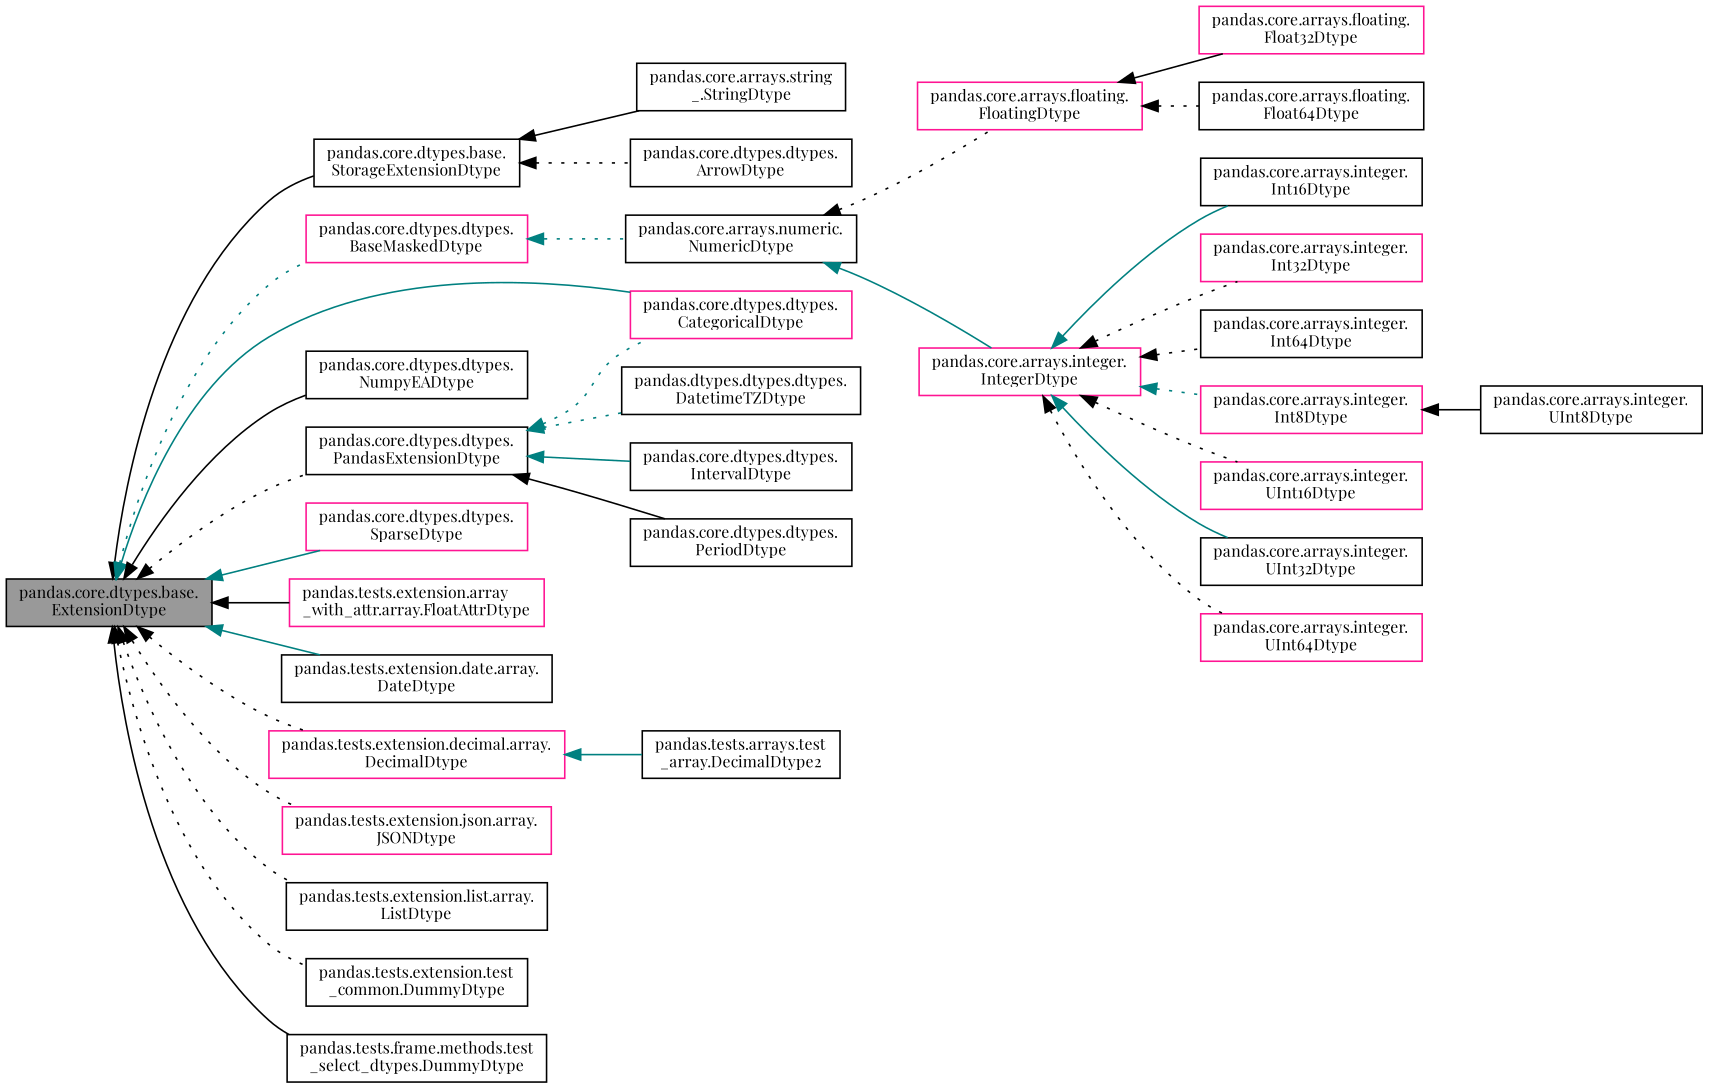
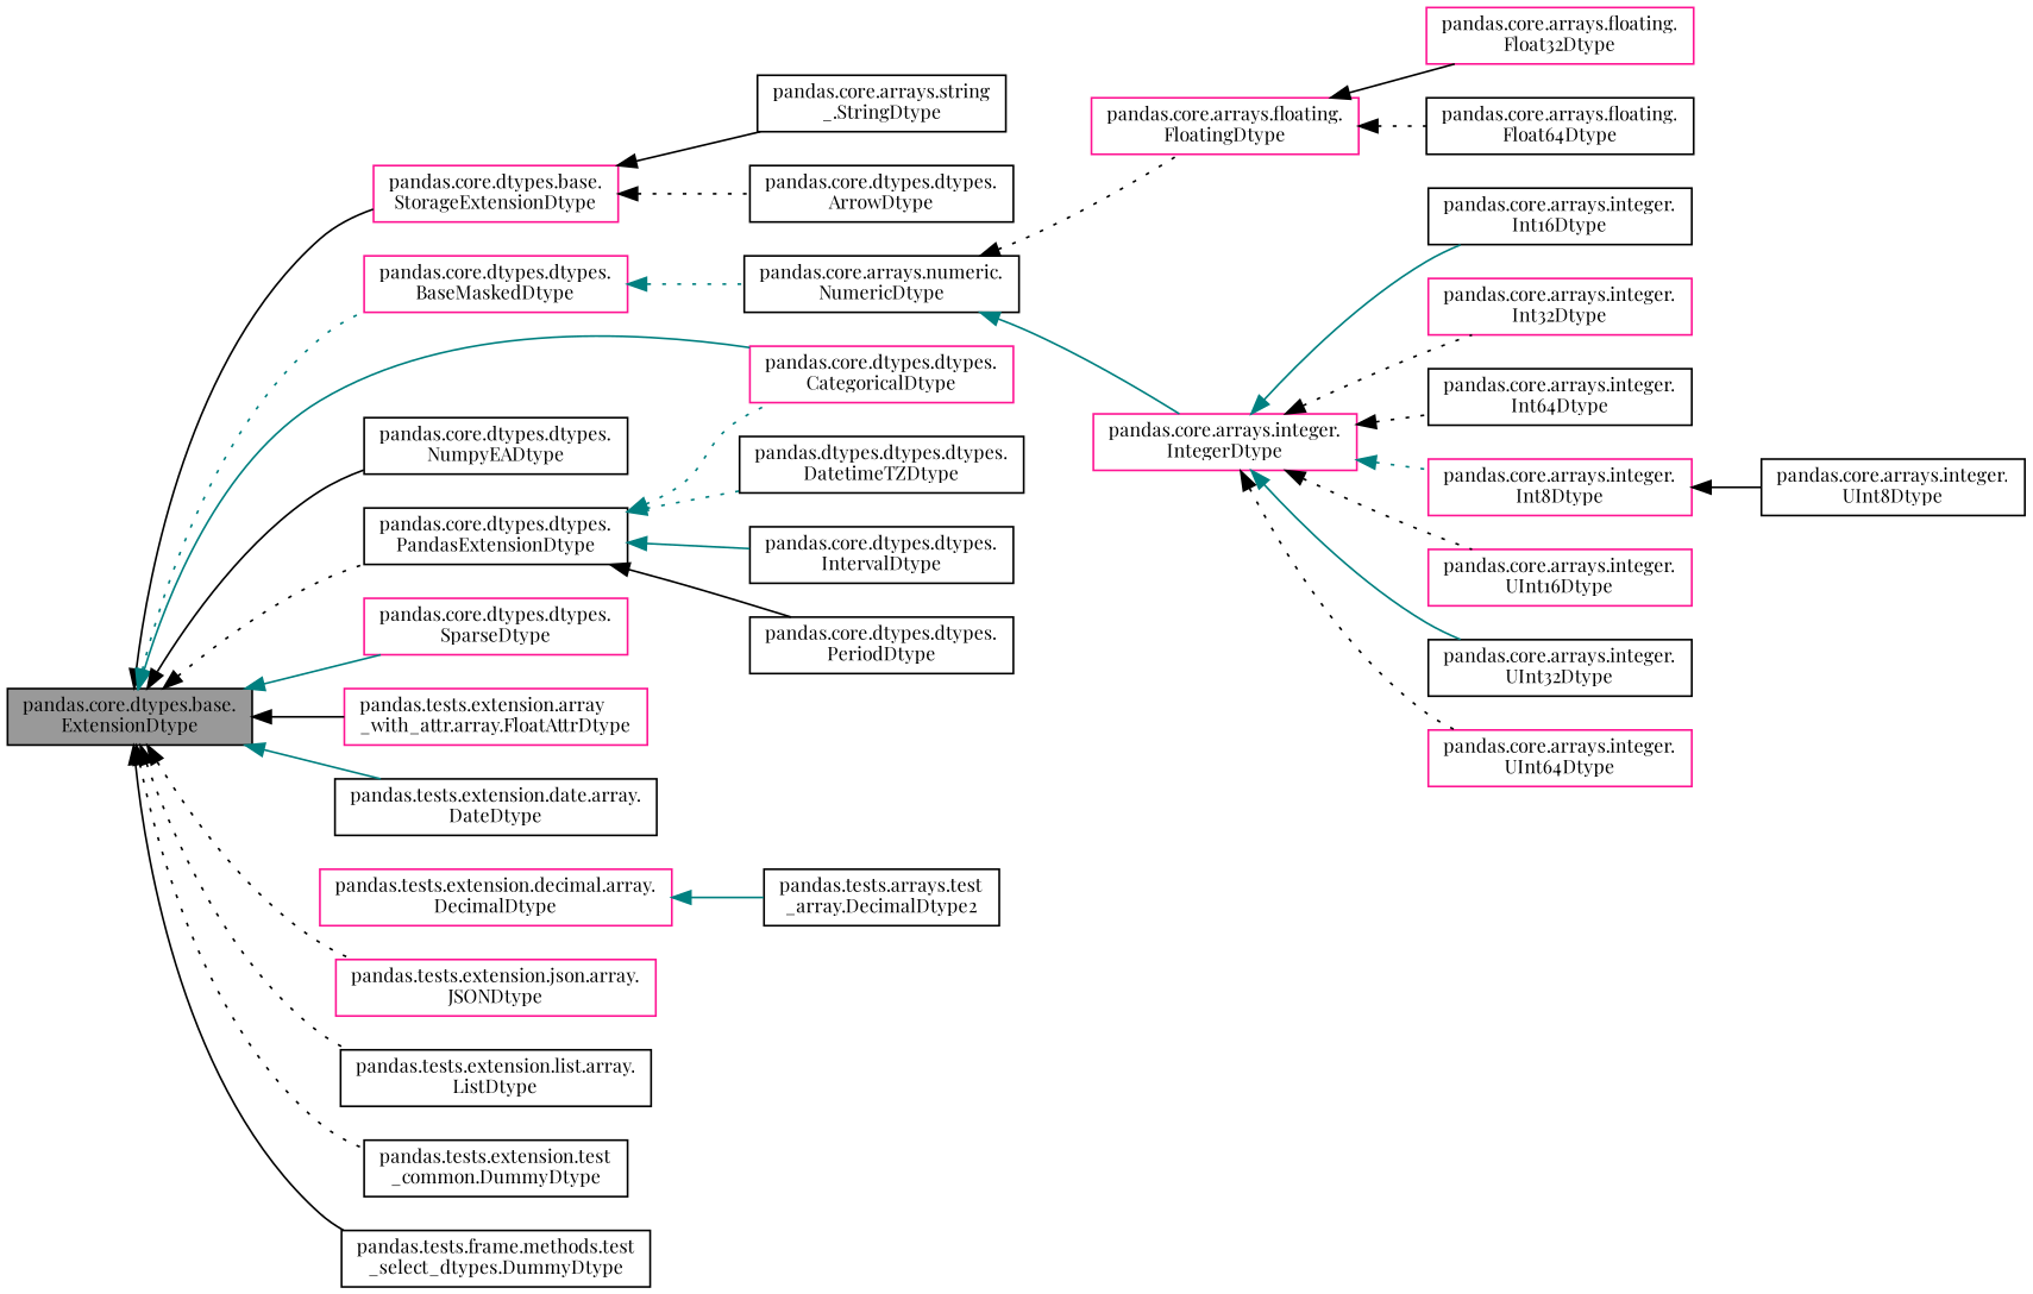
  digraph {
    fontname="Playfair Display"
    rankdir=LR
    node [color=black fillcolor=white fontname="Playfair Display" fontsize=10 shape=box style=filled]
    edge [color=black dir=back fontname="Playfair Display" fontsize=10 labelfontname=Helvetica labelfontsize=10 style=dotted]
    n1 [fillcolor=grey60 fontcolor=black height=0.2 label="pandas.core.dtypes.base.\lExtensionDtype" width=0.4]
-   n2 [height=0.2 label="pandas.core.dtypes.base.\lStorageExtensionDtype" width=0.4]
+   n2 [color=deeppink height=0.2 label="pandas.core.dtypes.base.\lStorageExtensionDtype" width=0.4]
    n3 [color=deeppink height=0.2 label="pandas.core.dtypes.dtypes.\lBaseMaskedDtype" width=0.4]
    n4 [color=deeppink height=0.2 label="pandas.core.dtypes.dtypes.\lCategoricalDtype" width=0.4]
    n5 [height=0.2 label="pandas.core.dtypes.dtypes.\lNumpyEADtype" width=0.4]
    n6 [height=0.2 label="pandas.core.dtypes.dtypes.\lPandasExtensionDtype" width=0.4]
    n7 [color=deeppink height=0.2 label="pandas.core.dtypes.dtypes.\lSparseDtype" width=0.4]
    n8 [color=deeppink height=0.2 label="pandas.tests.extension.array\l_with_attr.array.FloatAttrDtype" width=0.4]
    n9 [height=0.2 label="pandas.tests.extension.date.array.\lDateDtype" width=0.4]
    n10 [color=deeppink height=0.2 label="pandas.tests.extension.decimal.array.\lDecimalDtype" width=0.4]
    n11 [color=deeppink height=0.2 label="pandas.tests.extension.json.array.\lJSONDtype" width=0.4]
    n12 [height=0.2 label="pandas.tests.extension.list.array.\lListDtype" width=0.4]
    n13 [height=0.2 label="pandas.tests.extension.test\l_common.DummyDtype" width=0.4]
    n14 [height=0.2 label="pandas.tests.frame.methods.test\l_select_dtypes.DummyDtype" width=0.4]
    n15 [height=0.2 label="pandas.core.arrays.string\l_.StringDtype" width=0.4]
    n16 [height=0.2 label="pandas.core.dtypes.dtypes.\lArrowDtype" width=0.4]
    n17 [height=0.2 label="pandas.core.arrays.numeric.\lNumericDtype" width=0.4]
    n18 [height=0.2 label="pandas.dtypes.dtypes.dtypes.\lDatetimeTZDtype" width=0.4]
    n19 [height=0.2 label="pandas.core.dtypes.dtypes.\lIntervalDtype" width=0.4]
    n20 [height=0.2 label="pandas.core.dtypes.dtypes.\lPeriodDtype" width=0.4]
    n21 [height=0.2 label="pandas.tests.arrays.test\l_array.DecimalDtype2" width=0.4]
    n22 [color=deeppink height=0.2 label="pandas.core.arrays.floating.\lFloatingDtype" width=0.4]
    n23 [color=deeppink height=0.2 label="pandas.core.arrays.integer.\lIntegerDtype" width=0.4]
    n24 [color=deeppink height=0.2 label="pandas.core.arrays.floating.\lFloat32Dtype" width=0.4]
    n25 [height=0.2 label="pandas.core.arrays.floating.\lFloat64Dtype" width=0.4]
    n26 [height=0.2 label="pandas.core.arrays.integer.\lInt16Dtype" width=0.4]
    n27 [color=deeppink height=0.2 label="pandas.core.arrays.integer.\lInt32Dtype" width=0.4]
    n28 [height=0.2 label="pandas.core.arrays.integer.\lInt64Dtype" width=0.4]
    n29 [color=deeppink height=0.2 label="pandas.core.arrays.integer.\lInt8Dtype" width=0.4]
    n30 [color=deeppink height=0.2 label="pandas.core.arrays.integer.\lUInt16Dtype" width=0.4]
    n31 [height=0.2 label="pandas.core.arrays.integer.\lUInt32Dtype" width=0.4]
    n32 [color=deeppink height=0.2 label="pandas.core.arrays.integer.\lUInt64Dtype" width=0.4]
    n33 [height=0.2 label="pandas.core.arrays.integer.\lUInt8Dtype" width=0.4]
    n1 -> n2 [style=solid]
    n1 -> n3 [color=teal]
    n1 -> n4 [color=teal style=solid]
    n1 -> n5 [style=solid]
    n1 -> n6
    n1 -> n7 [color=teal style=solid]
    n1 -> n8 [style=solid]
    n1 -> n9 [color=teal style=solid]
-   n1 -> n10
    n1 -> n11
    n1 -> n12
    n1 -> n13
    n1 -> n14 [style=solid]
    n2 -> n15 [style=solid]
    n2 -> n16
    n3 -> n17 [color=teal]
    n6 -> n4 [color=teal]
    n6 -> n18 [color=teal]
    n6 -> n19 [color=teal style=solid]
    n6 -> n20 [style=solid]
    n10 -> n21 [color=teal style=solid]
    n17 -> n22
    n17 -> n23 [color=teal style=solid]
    n22 -> n24 [style=solid]
    n22 -> n25
    n23 -> n26 [color=teal style=solid]
    n23 -> n27
    n23 -> n28
    n23 -> n29 [color=teal]
    n23 -> n30
    n23 -> n31 [color=teal style=solid]
    n23 -> n32
    n29 -> n33 [style=solid]
  }
